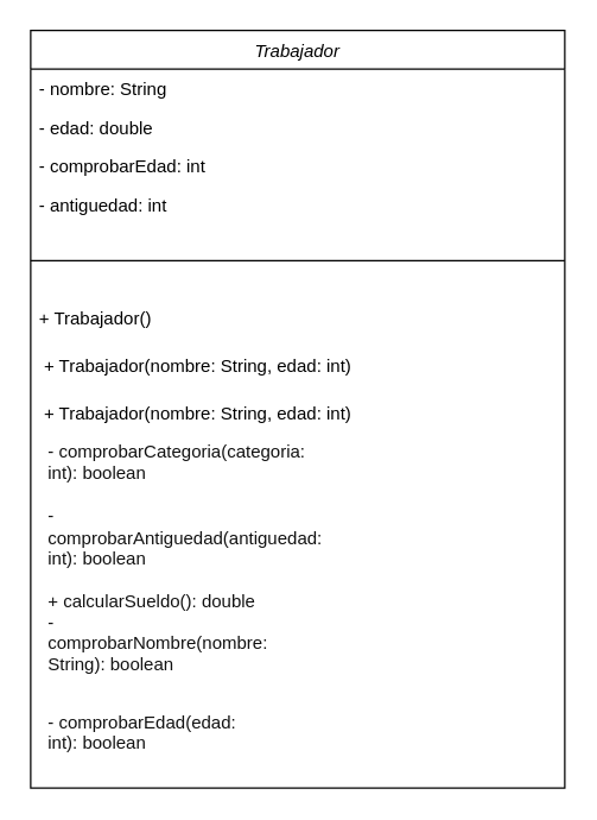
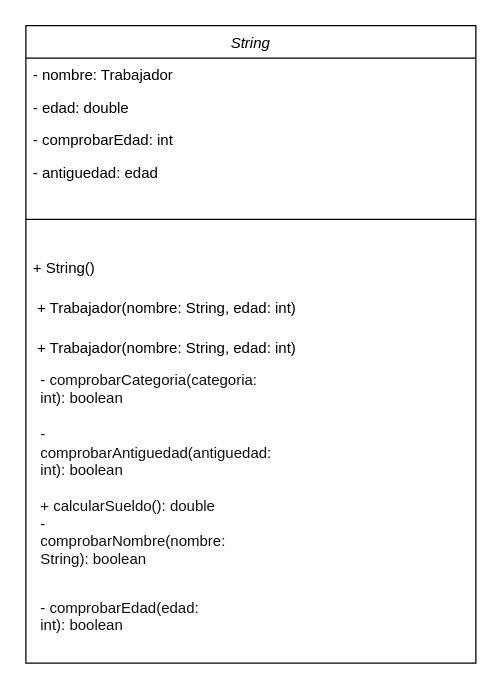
  <mxCell id="0" />
  <mxCell id="1" parent="0" />
- <mxCell id="2" value="Trabajador" style="swimlane;fontStyle=2;align=center;verticalAlign=top;childLayout=stackLayout;horizontal=1;startSize=26;horizontalStack=0;resizeParent=1;resizeLast=0;collapsible=1;marginBottom=0;rounded=0;shadow=0;strokeWidth=1;" parent="1" vertex="1"><mxGeometry x="20" y="20" width="360" height="510" as="geometry"><mxRectangle x="124" y="30" width="160" height="26" as="alternateBounds" /></mxGeometry></mxCell>
- <mxCell id="3" value="- nombre: String" style="text;align=left;verticalAlign=top;spacingLeft=4;spacingRight=4;overflow=hidden;rotatable=0;points=[[0,0.5],[1,0.5]];portConstraint=eastwest;" parent="2" vertex="1"><mxGeometry y="26" width="360" height="26" as="geometry" /></mxCell>
+ <mxCell id="2" value="String" style="swimlane;fontStyle=2;align=center;verticalAlign=top;childLayout=stackLayout;horizontal=1;startSize=26;horizontalStack=0;resizeParent=1;resizeLast=0;collapsible=1;marginBottom=0;rounded=0;shadow=0;strokeWidth=1;" parent="1" vertex="1"><mxGeometry x="20" y="20" width="360" height="510" as="geometry"><mxRectangle x="124" y="30" width="160" height="26" as="alternateBounds" /></mxGeometry></mxCell>
+ <mxCell id="3" value="- nombre: Trabajador" style="text;align=left;verticalAlign=top;spacingLeft=4;spacingRight=4;overflow=hidden;rotatable=0;points=[[0,0.5],[1,0.5]];portConstraint=eastwest;" parent="2" vertex="1"><mxGeometry y="26" width="360" height="26" as="geometry" /></mxCell>
  <mxCell id="4" value="- edad: double" style="text;align=left;verticalAlign=top;spacingLeft=4;spacingRight=4;overflow=hidden;rotatable=0;points=[[0,0.5],[1,0.5]];portConstraint=eastwest;rounded=0;shadow=0;html=0;" parent="2" vertex="1"><mxGeometry y="52" width="360" height="26" as="geometry" /></mxCell>
  <mxCell id="5" value="- comprobarEdad: int&#10;" style="text;align=left;verticalAlign=top;spacingLeft=4;spacingRight=4;overflow=hidden;rotatable=0;points=[[0,0.5],[1,0.5]];portConstraint=eastwest;rounded=0;shadow=0;html=0;" parent="2" vertex="1"><mxGeometry y="78" width="360" height="26" as="geometry" /></mxCell>
- <mxCell id="6" value="- antiguedad: int" style="text;align=left;verticalAlign=top;spacingLeft=4;spacingRight=4;overflow=hidden;rotatable=0;points=[[0,0.5],[1,0.5]];portConstraint=eastwest;rounded=0;shadow=0;html=0;" parent="2" vertex="1"><mxGeometry y="104" width="360" height="26" as="geometry" /></mxCell>
+ <mxCell id="6" value="- antiguedad: edad" style="text;align=left;verticalAlign=top;spacingLeft=4;spacingRight=4;overflow=hidden;rotatable=0;points=[[0,0.5],[1,0.5]];portConstraint=eastwest;rounded=0;shadow=0;html=0;" parent="2" vertex="1"><mxGeometry y="104" width="360" height="26" as="geometry" /></mxCell>
  <mxCell id="7" value="" style="line;html=1;strokeWidth=1;align=left;verticalAlign=middle;spacingTop=-1;spacingLeft=3;spacingRight=3;rotatable=0;labelPosition=right;points=[];portConstraint=eastwest;" parent="2" vertex="1"><mxGeometry y="130" width="360" height="50" as="geometry" /></mxCell>
- <mxCell id="8" value="+ Trabajador() " style="text;align=left;verticalAlign=top;spacingLeft=4;spacingRight=4;overflow=hidden;rotatable=0;points=[[0,0.5],[1,0.5]];portConstraint=eastwest;" parent="2" vertex="1"><mxGeometry y="180" width="360" height="32" as="geometry" /></mxCell>
+ <mxCell id="8" value="+ String() " style="text;align=left;verticalAlign=top;spacingLeft=4;spacingRight=4;overflow=hidden;rotatable=0;points=[[0,0.5],[1,0.5]];portConstraint=eastwest;" parent="2" vertex="1"><mxGeometry y="180" width="360" height="32" as="geometry" /></mxCell>
  <mxCell id="9" value=" + Trabajador(nombre: String, edad: int)" style="text;align=left;verticalAlign=top;spacingLeft=4;spacingRight=4;overflow=hidden;rotatable=0;points=[[0,0.5],[1,0.5]];portConstraint=eastwest;" parent="2" vertex="1"><mxGeometry y="212" width="360" height="32" as="geometry" /></mxCell>
  <mxCell id="10" value=" + Trabajador(nombre: String, edad: int)" style="text;align=left;verticalAlign=top;spacingLeft=4;spacingRight=4;overflow=hidden;rotatable=0;points=[[0,0.5],[1,0.5]];portConstraint=eastwest;fontSize=12;strokeWidth=6;" parent="2" vertex="1"><mxGeometry y="244" width="360" height="32" as="geometry" /></mxCell>
  <mxCell id="11" value="&lt;pre style=&quot;text-wrap: wrap; margin-top: 0px; margin-bottom: 4px; padding: 10px; box-sizing: border-box; border: 1px solid var(--cib-color-stroke-neutral-primary); background: var(--cib-color-syntax-background-surface); border-radius: var(--cib-border-radius-large); color: rgb(17, 17, 17);&quot;&gt;&lt;code style=&quot;font-size: var(--cib-type-body1-font-size); line-height: var(--cib-type-body1-line-height); font-weight: var(--cib-type-body1-font-weight); font-variation-settings: var(--cib-type-body1-font-variation-settings);&quot; class=&quot;language-plaintext&quot;&gt;&lt;font face=&quot;Helvetica&quot;&gt;- comprobarCategoria(categoria: int): boolean  &lt;br&gt;                &lt;br&gt;- comprobarAntiguedad(antiguedad: int): boolean      &lt;br&gt;            &lt;/font&gt;&lt;/code&gt;&lt;code style=&quot;font-size: var(--cib-type-body1-font-size); line-height: var(--cib-type-body1-line-height); font-weight: var(--cib-type-body1-font-weight); font-variation-settings: var(--cib-type-body1-font-variation-settings);&quot; class=&quot;language-plaintext&quot;&gt;&lt;font face=&quot;Helvetica&quot;&gt;&lt;div style=&quot;&quot;&gt;&lt;span style=&quot;font-size: var(--cib-type-body1-font-size); font-weight: var(--cib-type-body1-font-weight); white-space-collapse: collapse;&quot;&gt;+ calcularSueldo(): double&lt;/span&gt;&lt;/div&gt;&lt;/font&gt;&lt;/code&gt;&lt;/pre&gt;" style="text;html=1;align=left;verticalAlign=middle;resizable=0;points=[];autosize=1;strokeColor=none;fillColor=none;strokeWidth=4;" parent="2" vertex="1"><mxGeometry y="276" width="360" height="120" as="geometry" /></mxCell>
  <mxCell id="12" value="&lt;pre style=&quot;text-wrap: wrap; margin-top: 0px; margin-bottom: 4px; padding: 10px; box-sizing: border-box; border: 1px solid var(--cib-color-stroke-neutral-primary); background: var(--cib-color-syntax-background-surface); border-radius: var(--cib-border-radius-large); color: rgb(17, 17, 17);&quot;&gt;&lt;font face=&quot;Helvetica&quot;&gt;- comprobarNombre(nombre: String): boolean&lt;/font&gt;&lt;/pre&gt;&lt;pre style=&quot;text-wrap: wrap; margin-top: 0px; margin-bottom: 4px; padding: 10px; box-sizing: border-box; border: 1px solid var(--cib-color-stroke-neutral-primary); background: var(--cib-color-syntax-background-surface); border-radius: var(--cib-border-radius-large); color: rgb(17, 17, 17);&quot;&gt;&lt;font face=&quot;Helvetica&quot;&gt;- comprobarEdad(edad: int): boolean&lt;/font&gt;&lt;/pre&gt;" style="text;html=1;align=left;verticalAlign=middle;resizable=0;points=[];autosize=1;strokeColor=none;fillColor=none;strokeWidth=4;" parent="2" vertex="1"><mxGeometry y="396" width="360" height="90" as="geometry" /></mxCell>
